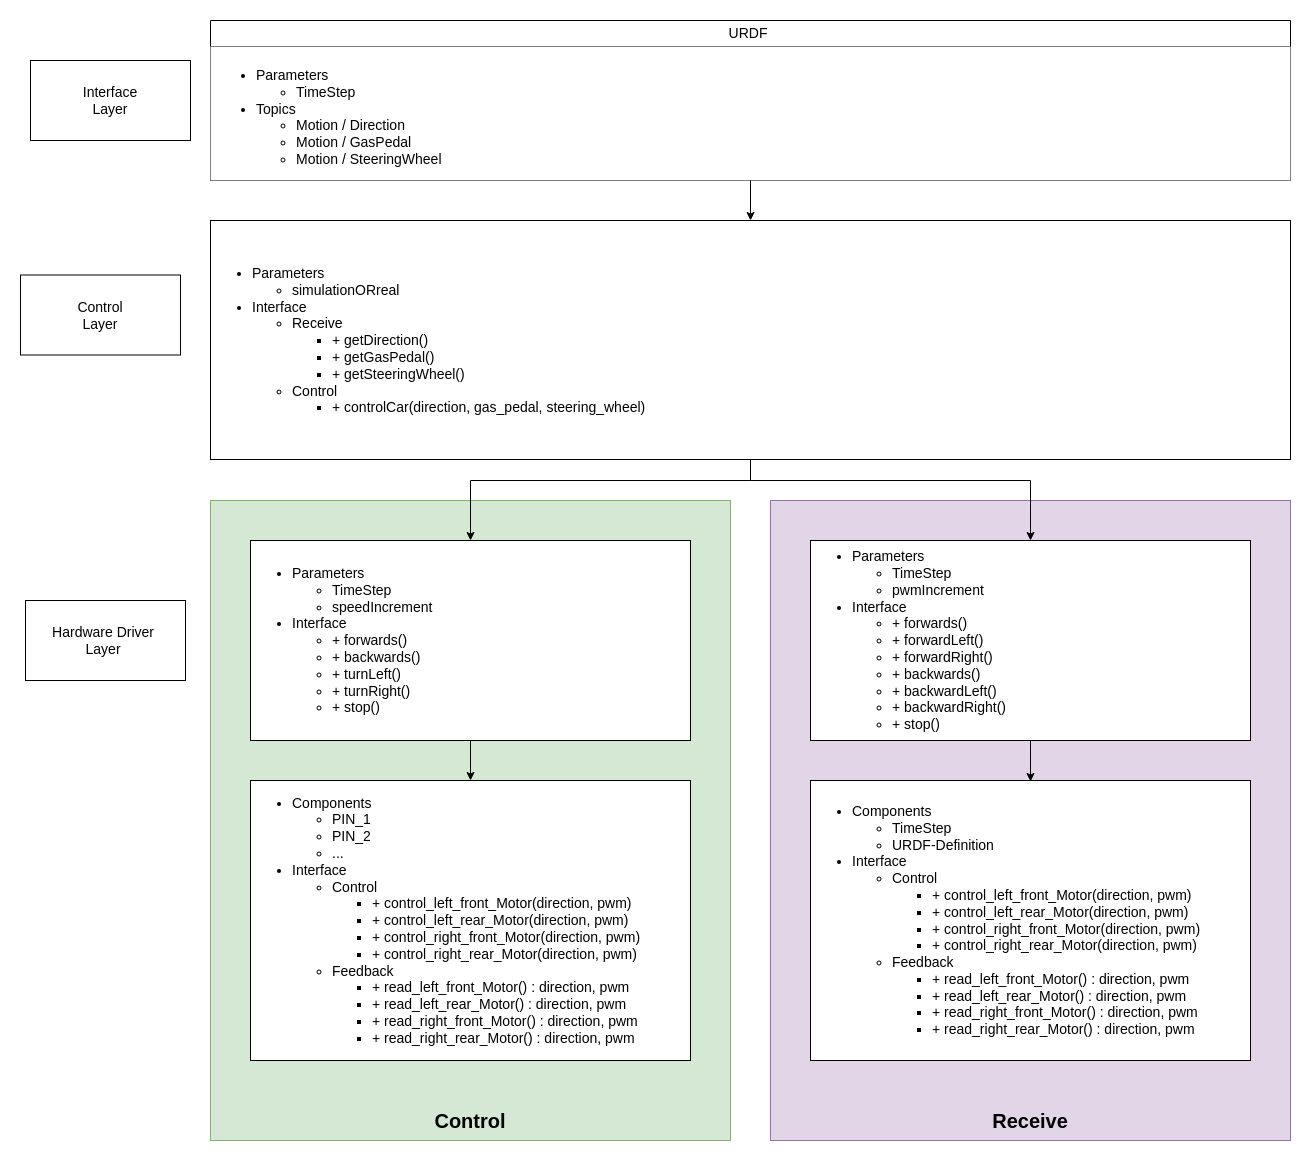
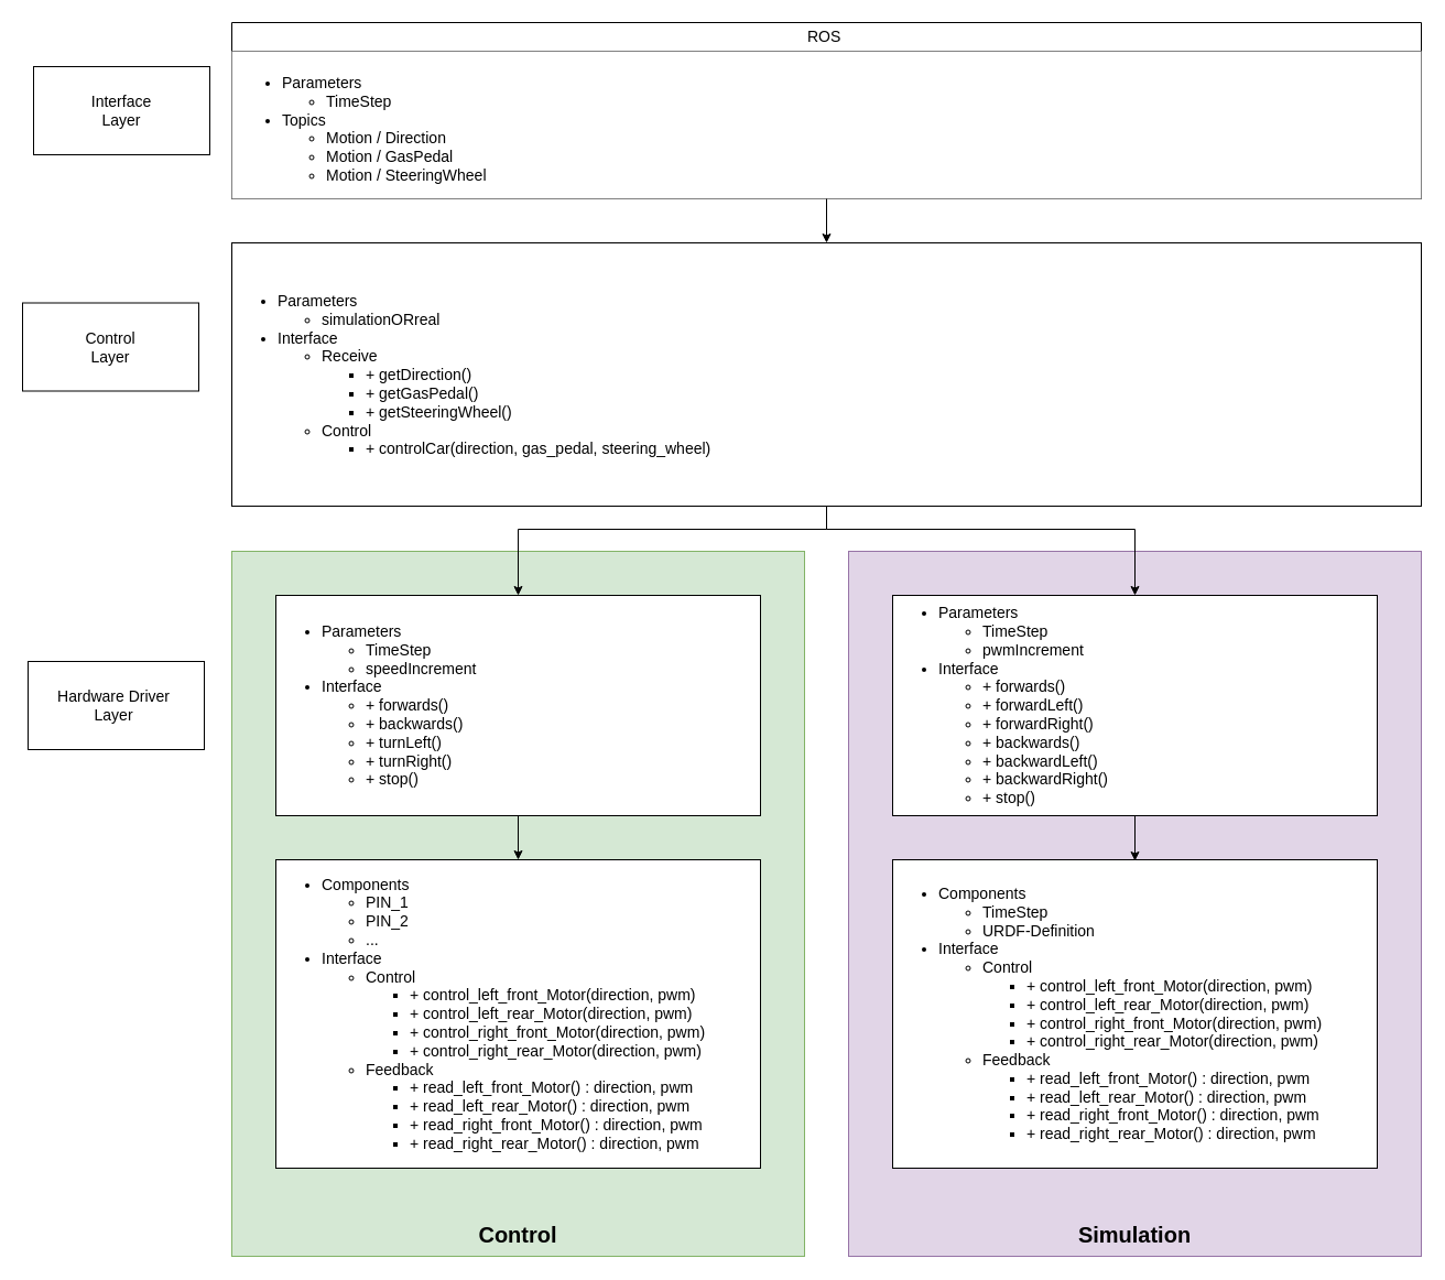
  <mxCell id="0" />
  <mxCell id="1" parent="0" />
  <mxCell id="2" value="" style="rounded=0;whiteSpace=wrap;html=1;fillColor=#d5e8d4;strokeColor=#82b366;fontSize=14;" parent="1" vertex="1"><mxGeometry x="210" y="500" width="520" height="640" as="geometry" /></mxCell>
  <mxCell id="3" value="&lt;ul style=&quot;font-size: 14px;&quot;&gt;&lt;li style=&quot;font-size: 14px;&quot;&gt;Parameters&amp;nbsp;&lt;/li&gt;&lt;ul style=&quot;font-size: 14px;&quot;&gt;&lt;li style=&quot;font-size: 14px;&quot;&gt;TimeStep&amp;nbsp;&lt;/li&gt;&lt;li style=&quot;font-size: 14px;&quot;&gt;speedIncrement&amp;nbsp;&lt;/li&gt;&lt;/ul&gt;&lt;li style=&quot;font-size: 14px;&quot;&gt;Interface&amp;nbsp;&lt;/li&gt;&lt;ul style=&quot;font-size: 14px;&quot;&gt;&lt;li style=&quot;font-size: 14px;&quot;&gt;+ forwards()&amp;nbsp;&lt;/li&gt;&lt;li style=&quot;font-size: 14px;&quot;&gt;+ backwards()&amp;nbsp;&lt;/li&gt;&lt;li style=&quot;font-size: 14px;&quot;&gt;+ turnLeft()&amp;nbsp;&lt;/li&gt;&lt;li style=&quot;font-size: 14px;&quot;&gt;+ turnRight()&amp;nbsp;&lt;/li&gt;&lt;li style=&quot;font-size: 14px;&quot;&gt;+ stop()&amp;nbsp;&lt;/li&gt;&lt;/ul&gt;&lt;/ul&gt;" style="rounded=0;whiteSpace=wrap;html=1;align=left;fontSize=14;" parent="1" vertex="1"><mxGeometry x="250" y="540" width="440" height="200" as="geometry" /></mxCell>
  <mxCell id="4" value="Hardware Driver&amp;nbsp;&lt;br style=&quot;font-size: 14px;&quot;&gt;Layer&amp;nbsp;" style="rounded=0;whiteSpace=wrap;html=1;fontSize=14;" parent="1" vertex="1"><mxGeometry x="25" y="600" width="160" height="80" as="geometry" /></mxCell>
  <mxCell id="5" value="&lt;ul style=&quot;font-size: 14px;&quot;&gt;&lt;li style=&quot;font-size: 14px;&quot;&gt;&lt;span style=&quot;background-color: initial; font-size: 14px;&quot;&gt;Components&amp;nbsp;&lt;/span&gt;&lt;/li&gt;&lt;ul style=&quot;font-size: 14px;&quot;&gt;&lt;li style=&quot;font-size: 14px;&quot;&gt;&lt;span style=&quot;background-color: initial; font-size: 14px;&quot;&gt;PIN_1&amp;nbsp;&lt;/span&gt;&lt;/li&gt;&lt;li style=&quot;font-size: 14px;&quot;&gt;&lt;span style=&quot;background-color: initial; font-size: 14px;&quot;&gt;PIN_2&amp;nbsp;&lt;/span&gt;&lt;/li&gt;&lt;li style=&quot;font-size: 14px;&quot;&gt;&lt;span style=&quot;background-color: initial; font-size: 14px;&quot;&gt;...&amp;nbsp;&lt;/span&gt;&lt;/li&gt;&lt;/ul&gt;&lt;li style=&quot;font-size: 14px;&quot;&gt;&lt;span style=&quot;background-color: initial; font-size: 14px;&quot;&gt;Interface&amp;nbsp;&lt;/span&gt;&lt;/li&gt;&lt;ul style=&quot;font-size: 14px;&quot;&gt;&lt;li style=&quot;font-size: 14px;&quot;&gt;Control&amp;nbsp;&lt;/li&gt;&lt;ul style=&quot;font-size: 14px;&quot;&gt;&lt;li style=&quot;font-size: 14px;&quot;&gt;+ control_left_front_Motor(direction, pwm)&amp;nbsp;&lt;/li&gt;&lt;li style=&quot;font-size: 14px;&quot;&gt;&lt;span style=&quot;color: rgb(0, 0, 0); font-size: 14px;&quot;&gt;+ control_left_rear_Motor(direction, pwm)&amp;nbsp;&lt;/span&gt;&lt;/li&gt;&lt;li style=&quot;font-size: 14px;&quot;&gt;&lt;span style=&quot;color: rgb(0, 0, 0); font-size: 14px;&quot;&gt;+ control_right_front_Motor(direction, pwm)&amp;nbsp;&lt;/span&gt;&lt;/li&gt;&lt;li style=&quot;font-size: 14px;&quot;&gt;&lt;span style=&quot;color: rgb(0, 0, 0); font-size: 14px;&quot;&gt;+ control_right_rear_Motor(direction, pwm)&amp;nbsp;&lt;/span&gt;&lt;/li&gt;&lt;/ul&gt;&lt;li style=&quot;font-size: 14px;&quot;&gt;&lt;font color=&quot;#000000&quot; style=&quot;font-size: 14px;&quot;&gt;Feedback&amp;nbsp;&lt;/font&gt;&lt;/li&gt;&lt;ul style=&quot;font-size: 14px;&quot;&gt;&lt;li style=&quot;border-color: var(--border-color); font-size: 14px;&quot;&gt;&lt;font style=&quot;border-color: var(--border-color); font-size: 14px;&quot; color=&quot;#000000&quot;&gt;+ read_left_front_Motor() : direction, pwm&amp;nbsp;&lt;/font&gt;&lt;/li&gt;&lt;li style=&quot;border-color: var(--border-color); font-size: 14px;&quot;&gt;&lt;font style=&quot;border-color: var(--border-color); font-size: 14px;&quot; color=&quot;#000000&quot;&gt;+ read_left_rear_Motor() : direction, pwm&amp;nbsp;&lt;/font&gt;&lt;/li&gt;&lt;li style=&quot;border-color: var(--border-color); font-size: 14px;&quot;&gt;&lt;font style=&quot;border-color: var(--border-color); font-size: 14px;&quot; color=&quot;#000000&quot;&gt;+ read_right_front_Motor() : direction, pwm&amp;nbsp;&lt;/font&gt;&lt;/li&gt;&lt;li style=&quot;border-color: var(--border-color); font-size: 14px;&quot;&gt;&lt;font style=&quot;border-color: var(--border-color); font-size: 14px;&quot; color=&quot;#000000&quot;&gt;+ read_right_rear_Motor() : direction, pwm&amp;nbsp;&lt;/font&gt;&lt;/li&gt;&lt;/ul&gt;&lt;/ul&gt;&lt;/ul&gt;" style="rounded=0;whiteSpace=wrap;html=1;align=left;fontSize=14;" parent="1" vertex="1"><mxGeometry x="250" y="780" width="440" height="280" as="geometry" /></mxCell>
  <mxCell id="6" value="&lt;ul style=&quot;font-size: 14px;&quot;&gt;&lt;li style=&quot;font-size: 14px;&quot;&gt;Parameters&amp;nbsp;&lt;/li&gt;&lt;ul&gt;&lt;li style=&quot;font-size: 14px;&quot;&gt;simulationORreal&amp;nbsp;&lt;/li&gt;&lt;/ul&gt;&lt;li style=&quot;font-size: 14px;&quot;&gt;Interface&amp;nbsp;&lt;/li&gt;&lt;ul style=&quot;font-size: 14px;&quot;&gt;&lt;li style=&quot;font-size: 14px;&quot;&gt;Receive&amp;nbsp;&lt;/li&gt;&lt;ul style=&quot;font-size: 14px;&quot;&gt;&lt;li style=&quot;font-size: 14px;&quot;&gt;+ getDirection()&amp;nbsp;&lt;/li&gt;&lt;li style=&quot;font-size: 14px;&quot;&gt;+ getGasPedal()&amp;nbsp;&lt;/li&gt;&lt;li style=&quot;font-size: 14px;&quot;&gt;+ getSteeringWheel()&amp;nbsp;&lt;/li&gt;&lt;/ul&gt;&lt;li style=&quot;font-size: 14px;&quot;&gt;Control&amp;nbsp;&lt;/li&gt;&lt;ul style=&quot;font-size: 14px;&quot;&gt;&lt;li style=&quot;font-size: 14px;&quot;&gt;+ controlCar(direction, gas_pedal, steering_wheel)&amp;nbsp;&lt;/li&gt;&lt;/ul&gt;&lt;/ul&gt;&lt;/ul&gt;" style="rounded=0;whiteSpace=wrap;html=1;align=left;fontSize=14;" parent="1" vertex="1"><mxGeometry x="210" y="220" width="1080" height="239" as="geometry" /></mxCell>
  <mxCell id="7" value="Control &lt;br style=&quot;font-size: 14px;&quot;&gt;Layer" style="rounded=0;whiteSpace=wrap;html=1;fontSize=14;" parent="1" vertex="1"><mxGeometry x="20" y="274.5" width="160" height="80" as="geometry" /></mxCell>
  <mxCell id="8" value="Interface &lt;br style=&quot;font-size: 14px;&quot;&gt;Layer" style="rounded=0;whiteSpace=wrap;html=1;fontSize=14;" parent="1" vertex="1"><mxGeometry x="30" y="60" width="160" height="80" as="geometry" /></mxCell>
- <mxCell id="9" value="URDF&amp;nbsp;" style="swimlane;fontStyle=0;childLayout=stackLayout;horizontal=1;startSize=26;horizontalStack=0;resizeParent=1;resizeParentMax=0;resizeLast=0;collapsible=1;marginBottom=0;whiteSpace=wrap;html=1;fontSize=14;" parent="1" vertex="1"><mxGeometry x="210" y="20" width="1080" height="160" as="geometry" /></mxCell>
+ <mxCell id="9" value="ROS&amp;nbsp;" style="swimlane;fontStyle=0;childLayout=stackLayout;horizontal=1;startSize=26;horizontalStack=0;resizeParent=1;resizeParentMax=0;resizeLast=0;collapsible=1;marginBottom=0;whiteSpace=wrap;html=1;fontSize=14;" parent="1" vertex="1"><mxGeometry x="210" y="20" width="1080" height="160" as="geometry" /></mxCell>
  <mxCell id="10" value="&lt;ul style=&quot;font-size: 14px;&quot;&gt;&lt;li style=&quot;font-size: 14px;&quot;&gt;Parameters&amp;nbsp;&lt;/li&gt;&lt;ul style=&quot;font-size: 14px;&quot;&gt;&lt;li style=&quot;font-size: 14px;&quot;&gt;TimeStep&amp;nbsp;&lt;/li&gt;&lt;/ul&gt;&lt;li style=&quot;font-size: 14px;&quot;&gt;Topics&amp;nbsp;&lt;/li&gt;&lt;ul style=&quot;font-size: 14px;&quot;&gt;&lt;li style=&quot;font-size: 14px;&quot;&gt;Motion / Direction&amp;nbsp;&lt;/li&gt;&lt;li style=&quot;font-size: 14px;&quot;&gt;Motion / GasPedal&amp;nbsp;&lt;/li&gt;&lt;li style=&quot;font-size: 14px;&quot;&gt;Motion / SteeringWheel&amp;nbsp;&lt;/li&gt;&lt;/ul&gt;&lt;/ul&gt;" style="text;align=left;verticalAlign=top;spacingLeft=4;spacingRight=4;overflow=hidden;rotatable=0;points=[[0,0.5],[1,0.5]];portConstraint=eastwest;whiteSpace=wrap;html=1;fillColor=default;fontSize=14;" parent="9" vertex="1"><mxGeometry y="26" width="1080" height="134" as="geometry" /></mxCell>
  <mxCell id="11" value="Control" style="text;html=1;strokeColor=none;fillColor=none;align=center;verticalAlign=middle;whiteSpace=wrap;rounded=0;fontSize=20;fontStyle=1" parent="1" vertex="1"><mxGeometry x="210" y="1100" width="520" height="40" as="geometry" /></mxCell>
  <mxCell id="12" value="" style="rounded=0;whiteSpace=wrap;html=1;fillColor=#e1d5e7;strokeColor=#9673a6;fontSize=14;" parent="1" vertex="1"><mxGeometry x="770" y="500" width="520" height="640" as="geometry" /></mxCell>
  <mxCell id="13" value="&lt;ul style=&quot;&quot;&gt;&lt;li style=&quot;font-size: 14px;&quot;&gt;Parameters&amp;nbsp;&lt;/li&gt;&lt;ul style=&quot;font-size: 14px;&quot;&gt;&lt;li style=&quot;font-size: 14px;&quot;&gt;TimeStep&amp;nbsp;&lt;/li&gt;&lt;li style=&quot;font-size: 14px;&quot;&gt;pwmIncrement&amp;nbsp;&lt;/li&gt;&lt;/ul&gt;&lt;li style=&quot;&quot;&gt;Interface&amp;nbsp;&lt;/li&gt;&lt;ul style=&quot;font-size: 14px;&quot;&gt;&lt;li style=&quot;&quot;&gt;+ forwards()&amp;nbsp;&lt;/li&gt;&lt;li style=&quot;&quot;&gt;+ forwardLeft()&amp;nbsp;&lt;/li&gt;&lt;li style=&quot;&quot;&gt;+ forwardRight()&amp;nbsp;&lt;/li&gt;&lt;li style=&quot;&quot;&gt;+ backwards()&amp;nbsp;&lt;/li&gt;&lt;li style=&quot;&quot;&gt;+ backwardLeft()&amp;nbsp;&lt;/li&gt;&lt;li style=&quot;&quot;&gt;+ backwardRight()&amp;nbsp;&lt;/li&gt;&lt;li style=&quot;&quot;&gt;+ stop()&amp;nbsp;&lt;/li&gt;&lt;/ul&gt;&lt;/ul&gt;" style="rounded=0;whiteSpace=wrap;html=1;align=left;fontSize=14;" parent="1" vertex="1"><mxGeometry x="810" y="540" width="440" height="200" as="geometry" /></mxCell>
  <mxCell id="14" value="&lt;ul style=&quot;font-size: 14px;&quot;&gt;&lt;li style=&quot;font-size: 14px;&quot;&gt;&lt;span style=&quot;background-color: initial; font-size: 14px;&quot;&gt;Components&amp;nbsp;&lt;/span&gt;&lt;/li&gt;&lt;ul style=&quot;font-size: 14px;&quot;&gt;&lt;li style=&quot;font-size: 14px;&quot;&gt;&lt;span style=&quot;background-color: initial; font-size: 14px;&quot;&gt;TimeStep&lt;/span&gt;&lt;/li&gt;&lt;li style=&quot;font-size: 14px;&quot;&gt;URDF-Definition&amp;nbsp;&lt;/li&gt;&lt;/ul&gt;&lt;li style=&quot;font-size: 14px;&quot;&gt;&lt;span style=&quot;background-color: initial; font-size: 14px;&quot;&gt;Interface&amp;nbsp;&lt;/span&gt;&lt;/li&gt;&lt;ul style=&quot;font-size: 14px;&quot;&gt;&lt;li style=&quot;font-size: 14px;&quot;&gt;Control&amp;nbsp;&lt;/li&gt;&lt;ul style=&quot;font-size: 14px;&quot;&gt;&lt;li style=&quot;font-size: 14px;&quot;&gt;+ control_left_front_Motor(direction, pwm)&amp;nbsp;&lt;/li&gt;&lt;li style=&quot;font-size: 14px;&quot;&gt;&lt;span style=&quot;color: rgb(0, 0, 0); font-size: 14px;&quot;&gt;+ control_left_rear_Motor(direction, pwm)&amp;nbsp;&lt;/span&gt;&lt;/li&gt;&lt;li style=&quot;font-size: 14px;&quot;&gt;&lt;span style=&quot;color: rgb(0, 0, 0); font-size: 14px;&quot;&gt;+ control_right_front_Motor(direction, pwm)&amp;nbsp;&lt;/span&gt;&lt;/li&gt;&lt;li style=&quot;font-size: 14px;&quot;&gt;&lt;span style=&quot;color: rgb(0, 0, 0); font-size: 14px;&quot;&gt;+ control_right_rear_Motor(direction, pwm)&amp;nbsp;&lt;/span&gt;&lt;/li&gt;&lt;/ul&gt;&lt;li style=&quot;font-size: 14px;&quot;&gt;&lt;font color=&quot;#000000&quot; style=&quot;font-size: 14px;&quot;&gt;Feedback&amp;nbsp;&lt;/font&gt;&lt;/li&gt;&lt;ul style=&quot;font-size: 14px;&quot;&gt;&lt;li style=&quot;border-color: var(--border-color); font-size: 14px;&quot;&gt;&lt;font style=&quot;border-color: var(--border-color); font-size: 14px;&quot; color=&quot;#000000&quot;&gt;+ read_left_front_Motor() : direction, pwm&amp;nbsp;&lt;/font&gt;&lt;/li&gt;&lt;li style=&quot;border-color: var(--border-color); font-size: 14px;&quot;&gt;&lt;font style=&quot;border-color: var(--border-color); font-size: 14px;&quot; color=&quot;#000000&quot;&gt;+ read_left_rear_Motor() : direction, pwm&amp;nbsp;&lt;/font&gt;&lt;/li&gt;&lt;li style=&quot;border-color: var(--border-color); font-size: 14px;&quot;&gt;&lt;font style=&quot;border-color: var(--border-color); font-size: 14px;&quot; color=&quot;#000000&quot;&gt;+ read_right_front_Motor() : direction, pwm&amp;nbsp;&lt;/font&gt;&lt;/li&gt;&lt;li style=&quot;border-color: var(--border-color); font-size: 14px;&quot;&gt;&lt;font style=&quot;border-color: var(--border-color); font-size: 14px;&quot; color=&quot;#000000&quot;&gt;+ read_right_rear_Motor() : direction, pwm&amp;nbsp;&lt;/font&gt;&lt;/li&gt;&lt;/ul&gt;&lt;/ul&gt;&lt;/ul&gt;" style="rounded=0;whiteSpace=wrap;html=1;align=left;fontSize=14;" parent="1" vertex="1"><mxGeometry x="810" y="780" width="440" height="280" as="geometry" /></mxCell>
- <mxCell id="15" value="Receive" style="text;html=1;strokeColor=none;fillColor=none;align=center;verticalAlign=middle;whiteSpace=wrap;rounded=0;fontSize=20;fontStyle=1" parent="1" vertex="1"><mxGeometry x="770" y="1100" width="520" height="40" as="geometry" /></mxCell>
+ <mxCell id="15" value="Simulation" style="text;html=1;strokeColor=none;fillColor=none;align=center;verticalAlign=middle;whiteSpace=wrap;rounded=0;fontSize=20;fontStyle=1" parent="1" vertex="1"><mxGeometry x="770" y="1100" width="520" height="40" as="geometry" /></mxCell>
  <mxCell id="16" value="" style="endArrow=classic;html=1;rounded=0;entryX=0.5;entryY=0;entryDx=0;entryDy=0;exitX=0.5;exitY=1;exitDx=0;exitDy=0;" parent="1" source="9" target="6" edge="1"><mxGeometry width="50" height="50" relative="1" as="geometry"><mxPoint x="560" y="440" as="sourcePoint" /><mxPoint x="610" y="390" as="targetPoint" /></mxGeometry></mxCell>
  <mxCell id="17" value="" style="endArrow=classic;html=1;rounded=0;entryX=0.5;entryY=0;entryDx=0;entryDy=0;exitX=0.5;exitY=1;exitDx=0;exitDy=0;" parent="1" source="6" target="3" edge="1"><mxGeometry width="50" height="50" relative="1" as="geometry"><mxPoint x="680" y="680" as="sourcePoint" /><mxPoint x="730" y="630" as="targetPoint" /><Array as="points"><mxPoint x="750" y="480" /><mxPoint x="470" y="480" /></Array></mxGeometry></mxCell>
  <mxCell id="18" value="" style="endArrow=classic;html=1;rounded=0;entryX=0.5;entryY=0;entryDx=0;entryDy=0;" parent="1" target="13" edge="1"><mxGeometry width="50" height="50" relative="1" as="geometry"><mxPoint x="750" y="460" as="sourcePoint" /><mxPoint x="730" y="630" as="targetPoint" /><Array as="points"><mxPoint x="750" y="480" /><mxPoint x="1030" y="480" /></Array></mxGeometry></mxCell>
  <mxCell id="19" value="" style="endArrow=classic;html=1;rounded=0;entryX=0.5;entryY=0;entryDx=0;entryDy=0;exitX=0.5;exitY=1;exitDx=0;exitDy=0;" parent="1" source="3" target="5" edge="1"><mxGeometry width="50" height="50" relative="1" as="geometry"><mxPoint x="670" y="670" as="sourcePoint" /><mxPoint x="720" y="620" as="targetPoint" /></mxGeometry></mxCell>
  <mxCell id="20" value="" style="endArrow=classic;html=1;rounded=0;entryX=0.5;entryY=0;entryDx=0;entryDy=0;exitX=0.5;exitY=1;exitDx=0;exitDy=0;" parent="1" edge="1"><mxGeometry width="50" height="50" relative="1" as="geometry"><mxPoint x="1030" y="740" as="sourcePoint" /><mxPoint x="1030" y="781" as="targetPoint" /></mxGeometry></mxCell>
